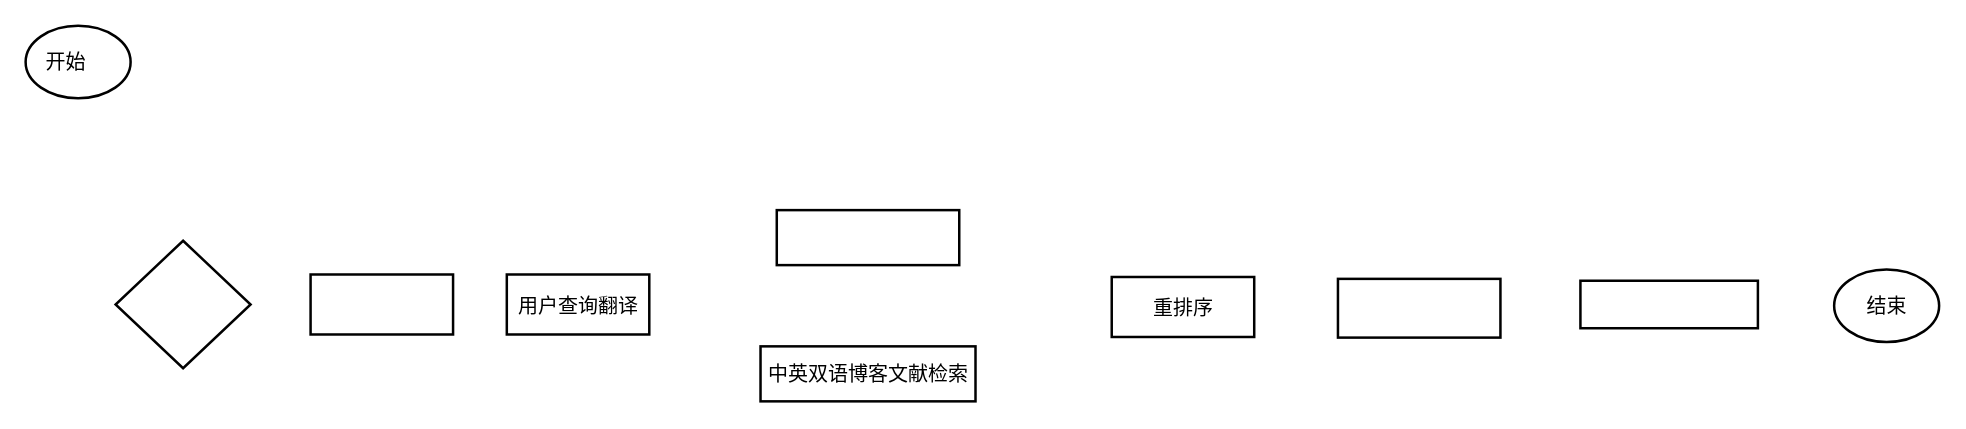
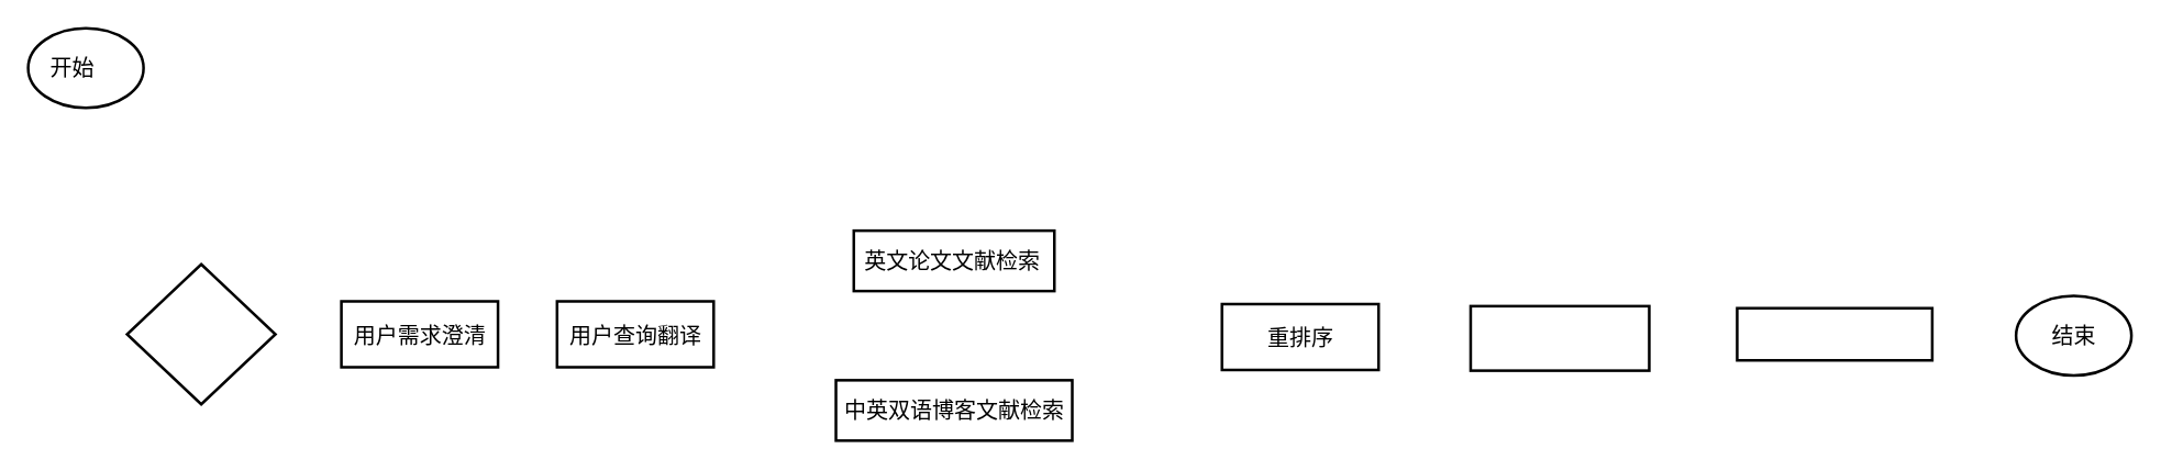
  <mxCell id="0" />
  <mxCell id="1" parent="0" />
  <mxCell id="2" value="" style="rounded=0;whiteSpace=wrap;html=1;strokeWidth=2;" vertex="1" parent="1"><mxGeometry x="248" y="219" width="114" height="48" as="geometry" /></mxCell>
  <mxCell id="3" value="" style="rounded=0;whiteSpace=wrap;html=1;strokeWidth=2;" vertex="1" parent="1"><mxGeometry x="608" y="276.5" width="172" height="44" as="geometry" /></mxCell>
  <mxCell id="4" value="" style="rounded=0;whiteSpace=wrap;html=1;strokeWidth=2;" vertex="1" parent="1"><mxGeometry x="621" y="167.5" width="146" height="44" as="geometry" /></mxCell>
  <mxCell id="5" value="" style="ellipse;whiteSpace=wrap;html=1;strokeWidth=2;" vertex="1" parent="1"><mxGeometry x="20" y="20" width="84" height="58" as="geometry" /></mxCell>
+ <mxCell id="6" value="&lt;font style=&quot;font-size: 16px;&quot;&gt;英文论文文献检索&lt;/font&gt;" style="text;html=1;align=center;verticalAlign=middle;whiteSpace=wrap;rounded=0;" vertex="1" parent="1"><mxGeometry x="626" y="174.5" width="134" height="30" as="geometry" /></mxCell>
  <mxCell id="7" value="&lt;span style=&quot;font-size: 16px;&quot;&gt;中英双语博客文献检索&lt;/span&gt;" style="text;html=1;align=center;verticalAlign=middle;whiteSpace=wrap;rounded=0;" vertex="1" parent="1"><mxGeometry x="611.5" y="283.5" width="165" height="30" as="geometry" /></mxCell>
  <mxCell id="8" value="" style="rhombus;whiteSpace=wrap;html=1;strokeWidth=2;" vertex="1" parent="1"><mxGeometry x="92" y="192" width="108" height="102" as="geometry" /></mxCell>
  <mxCell id="9" value="&lt;font style=&quot;font-size: 16px;&quot;&gt;开始&lt;/font&gt;" style="text;html=1;align=center;verticalAlign=middle;whiteSpace=wrap;rounded=0;" vertex="1" parent="1"><mxGeometry x="31.5" y="36.5" width="41" height="25" as="geometry" /></mxCell>
  <mxCell id="10" value="" style="ellipse;whiteSpace=wrap;html=1;strokeWidth=2;" vertex="1" parent="1"><mxGeometry x="1467" y="215" width="84" height="58" as="geometry" /></mxCell>
  <mxCell id="11" value="&lt;span style=&quot;font-size: 16px;&quot;&gt;结束&lt;/span&gt;" style="text;html=1;align=center;verticalAlign=middle;whiteSpace=wrap;rounded=0;" vertex="1" parent="1"><mxGeometry x="1488.5" y="231.5" width="41" height="25" as="geometry" /></mxCell>
+ <mxCell id="12" value="&lt;font style=&quot;font-size: 16px;&quot;&gt;用户需求澄清&lt;/font&gt;" style="text;html=1;align=center;verticalAlign=middle;whiteSpace=wrap;rounded=0;" vertex="1" parent="1"><mxGeometry x="254.5" y="229" width="101" height="30" as="geometry" /></mxCell>
  <mxCell id="13" value="" style="rounded=0;whiteSpace=wrap;html=1;strokeWidth=2;" vertex="1" parent="1"><mxGeometry x="405" y="219" width="114" height="48" as="geometry" /></mxCell>
  <mxCell id="14" value="&lt;span style=&quot;font-size: 16px;&quot;&gt;用户查询翻译&lt;/span&gt;" style="text;html=1;align=center;verticalAlign=middle;whiteSpace=wrap;rounded=0;" vertex="1" parent="1"><mxGeometry x="411.5" y="229" width="101" height="30" as="geometry" /></mxCell>
  <mxCell id="15" value="" style="rounded=0;whiteSpace=wrap;html=1;strokeWidth=2;" vertex="1" parent="1"><mxGeometry x="1264" y="224" width="142" height="38" as="geometry" /></mxCell>
  <mxCell id="16" value="" style="rounded=0;whiteSpace=wrap;html=1;strokeWidth=2;" vertex="1" parent="1"><mxGeometry x="889" y="221" width="114" height="48" as="geometry" /></mxCell>
  <mxCell id="17" value="&lt;span style=&quot;font-size: 16px;&quot;&gt;重排序&lt;/span&gt;" style="text;html=1;align=center;verticalAlign=middle;whiteSpace=wrap;rounded=0;" vertex="1" parent="1"><mxGeometry x="895.5" y="231" width="101" height="30" as="geometry" /></mxCell>
  <mxCell id="18" value="" style="rounded=0;whiteSpace=wrap;html=1;strokeWidth=2;" vertex="1" parent="1"><mxGeometry x="1070" y="222.5" width="130" height="47" as="geometry" /></mxCell>
